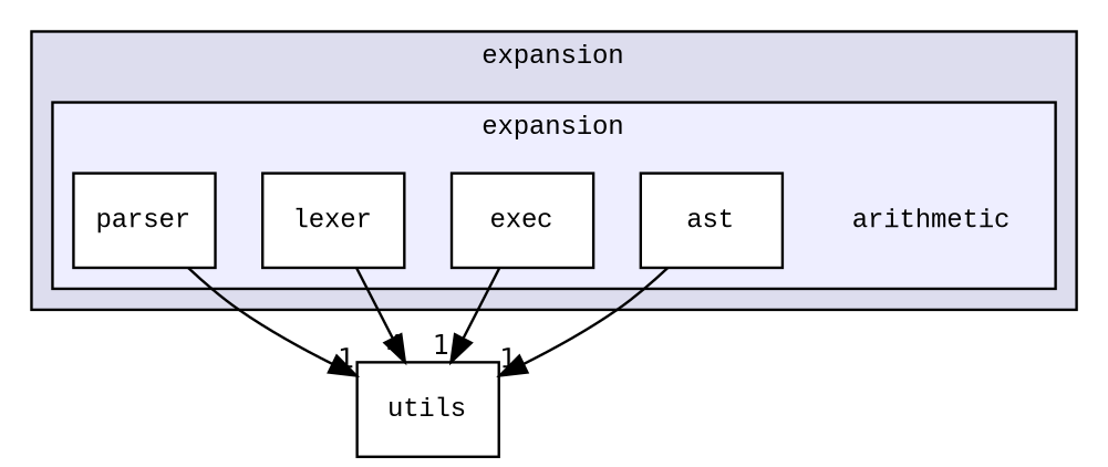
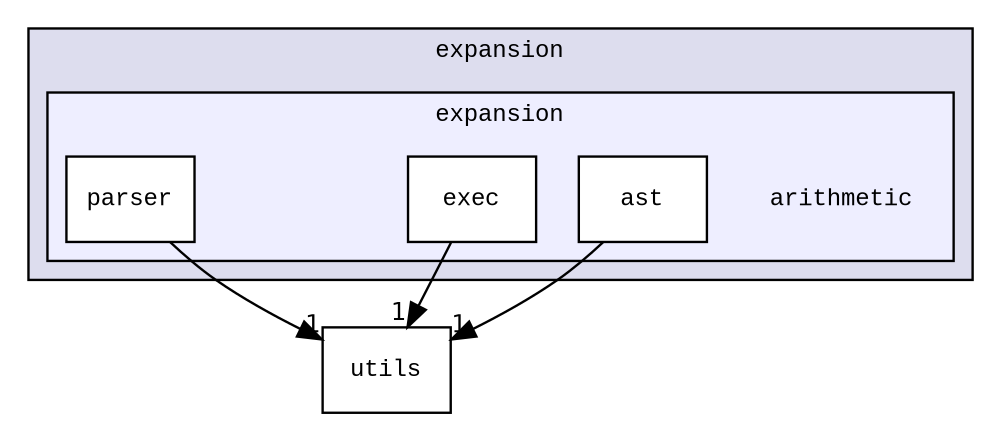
  digraph {
    compound=true
    fontname="Liberation Mono"
    node [fontname="Liberation Mono" fontsize=10 shape=box color=black fillcolor=white style=filled]
    edge [fontname="Liberation Mono" headlabel=1 labeldistance=1.5 labelfontname=Helvetica labelfontsize=10]
    n1 [label=arithmetic shape=plaintext color="" fillcolor="" style=""]
    n2 [label=ast]
    n3 [label=exec]
-   n4 [label=lexer]
    n5 [label=parser]
    n6 [label=utils color="" fillcolor="" style=""]
    subgraph cluster_1 {
      bgcolor="#ddddee"
      fontsize=10
      label=expansion
      pencolor=black
      subgraph cluster_2 {
        bgcolor="#eeeeff"
        fontsize=10
        label=expansion
        pencolor=black
        n1
        n2
        n3
-       n4
        n5
      }
    }
    n2 -> n6
    n3 -> n6
-   n4 -> n6 [headlabel=4]
    n5 -> n6
  }
